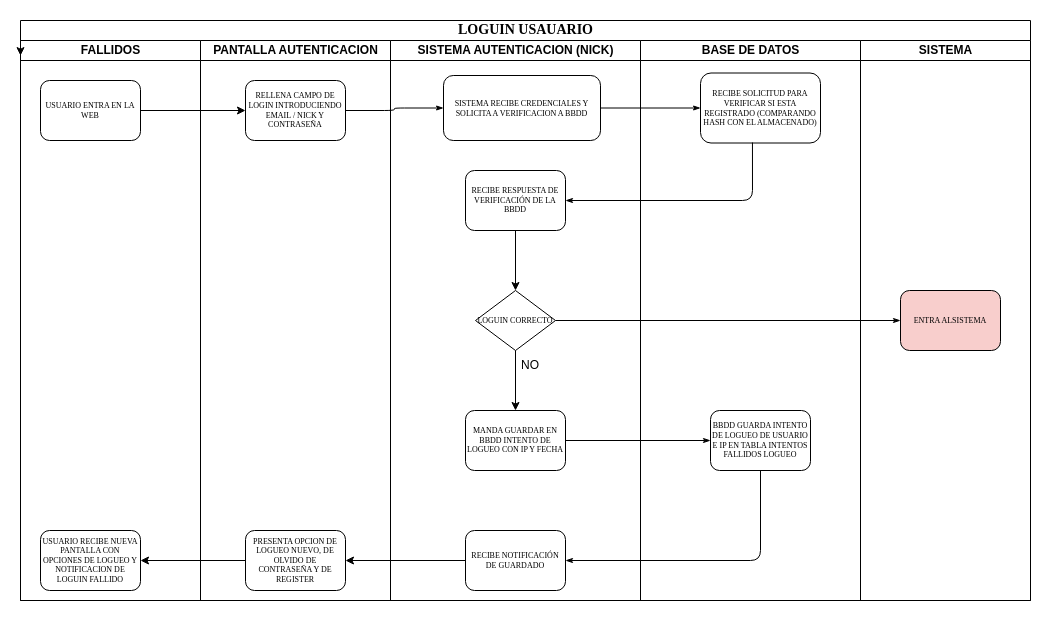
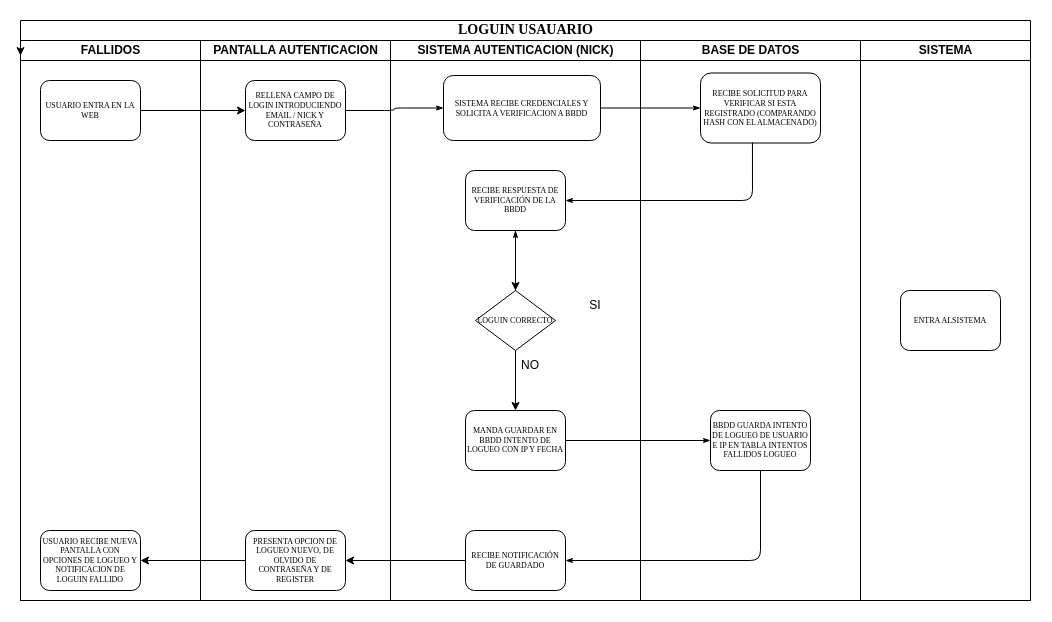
  <mxCell id="0" />
  <mxCell id="1" parent="0" />
  <mxCell id="2" value="&lt;font style=&quot;font-size: 14px;&quot;&gt;LOGUIN USAUARIO&lt;/font&gt;" style="swimlane;html=1;childLayout=stackLayout;startSize=20;rounded=0;shadow=0;labelBackgroundColor=none;strokeWidth=1;fontFamily=Verdana;fontSize=8;align=center;" parent="1" vertex="1"><mxGeometry x="20" y="20" width="1010" height="580" as="geometry" /></mxCell>
  <mxCell id="3" value="FALLIDOS" style="swimlane;html=1;startSize=20;" parent="2" vertex="1"><mxGeometry y="20" width="180" height="560" as="geometry" /></mxCell>
  <mxCell id="4" value="USUARIO ENTRA EN LA WEB" style="rounded=1;whiteSpace=wrap;html=1;shadow=0;labelBackgroundColor=none;strokeWidth=1;fontFamily=Verdana;fontSize=8;align=center;" parent="3" vertex="1"><mxGeometry x="20" y="40" width="100" height="60" as="geometry" /></mxCell>
  <mxCell id="5" value="USUARIO RECIBE NUEVA PANTALLA CON OPCIONES DE LOGUEO Y NOTIFICACION DE LOGUIN FALLIDO" style="rounded=1;whiteSpace=wrap;html=1;shadow=0;labelBackgroundColor=none;strokeWidth=1;fontFamily=Verdana;fontSize=8;align=center;" parent="3" vertex="1"><mxGeometry x="20" y="490" width="100" height="60" as="geometry" /></mxCell>
  <mxCell id="6" style="edgeStyle=orthogonalEdgeStyle;rounded=1;html=1;labelBackgroundColor=none;startArrow=none;startFill=0;startSize=5;endArrow=classicThin;endFill=1;endSize=5;jettySize=auto;orthogonalLoop=1;strokeWidth=1;fontFamily=Verdana;fontSize=8" parent="2" source="9" target="12" edge="1"><mxGeometry relative="1" as="geometry" /></mxCell>
- <mxCell id="7" style="edgeStyle=orthogonalEdgeStyle;rounded=1;html=1;labelBackgroundColor=none;startArrow=none;startFill=0;startSize=5;endArrow=classicThin;endFill=1;endSize=5;jettySize=auto;orthogonalLoop=1;strokeWidth=1;fontFamily=Verdana;fontSize=8" parent="2" source="13" target="24" edge="1"><mxGeometry relative="1" as="geometry" /></mxCell>
+ <mxCell id="7" style="edgeStyle=orthogonalEdgeStyle;rounded=1;html=1;labelBackgroundColor=none;startArrow=none;startFill=0;startSize=5;endArrow=classicThin;endFill=1;endSize=5;jettySize=auto;orthogonalLoop=1;strokeWidth=1;fontFamily=Verdana;fontSize=8;" parent="2" source="13" target="14" edge="1"><mxGeometry relative="1" as="geometry" /></mxCell>
  <mxCell id="8" value="PANTALLA AUTENTICACION" style="swimlane;html=1;startSize=20;" parent="2" vertex="1"><mxGeometry x="180" y="20" width="190" height="560" as="geometry" /></mxCell>
  <mxCell id="9" value="RELLENA CAMPO DE LOGIN INTRODUCIENDO EMAIL / NICK Y CONTRASEÑA" style="rounded=1;whiteSpace=wrap;html=1;shadow=0;labelBackgroundColor=none;strokeWidth=1;fontFamily=Verdana;fontSize=8;align=center;" parent="8" vertex="1"><mxGeometry x="45" y="40" width="100" height="60" as="geometry" /></mxCell>
  <mxCell id="10" value="PRESENTA OPCION DE LOGUEO NUEVO, DE OLVIDO DE CONTRASEÑA Y DE REGISTER" style="rounded=1;whiteSpace=wrap;html=1;shadow=0;labelBackgroundColor=none;strokeWidth=1;fontFamily=Verdana;fontSize=8;align=center;" parent="8" vertex="1"><mxGeometry x="45" y="490" width="100" height="60" as="geometry" /></mxCell>
  <mxCell id="11" value="SISTEMA AUTENTICACION (NICK)" style="swimlane;html=1;startSize=20;" parent="2" vertex="1"><mxGeometry x="370" y="20" width="250" height="560" as="geometry" /></mxCell>
  <mxCell id="12" value="SISTEMA RECIBE CREDENCIALES Y SOLICITA A VERIFICACION A BBDD" style="rounded=1;whiteSpace=wrap;html=1;shadow=0;labelBackgroundColor=none;strokeWidth=1;fontFamily=Verdana;fontSize=8;align=center;" parent="11" vertex="1"><mxGeometry x="53" y="35" width="157" height="65" as="geometry" /></mxCell>
  <mxCell id="13" value="LOGUIN CORRECTO" style="rhombus;whiteSpace=wrap;html=1;rounded=0;shadow=0;labelBackgroundColor=none;strokeWidth=1;fontFamily=Verdana;fontSize=8;align=center;" parent="11" vertex="1"><mxGeometry x="85" y="250" width="80" height="60" as="geometry" /></mxCell>
  <mxCell id="14" value="RECIBE RESPUESTA DE VERIFICACIÓN DE LA BBDD" style="rounded=1;whiteSpace=wrap;html=1;shadow=0;labelBackgroundColor=none;strokeWidth=1;fontFamily=Verdana;fontSize=8;align=center;" parent="11" vertex="1"><mxGeometry x="75" y="130" width="100" height="60" as="geometry" /></mxCell>
+ <mxCell id="15" value="SI" style="text;html=1;align=center;verticalAlign=middle;whiteSpace=wrap;rounded=0;" parent="11" vertex="1"><mxGeometry x="175" y="250" width="60" height="30" as="geometry" /></mxCell>
  <mxCell id="16" value="MANDA GUARDAR EN BBDD INTENTO DE LOGUEO CON IP Y FECHA" style="rounded=1;whiteSpace=wrap;html=1;shadow=0;labelBackgroundColor=none;strokeWidth=1;fontFamily=Verdana;fontSize=8;align=center;" parent="11" vertex="1"><mxGeometry x="75" y="370" width="100" height="60" as="geometry" /></mxCell>
  <mxCell id="17" value="" style="endArrow=classic;html=1;rounded=0;entryX=0.5;entryY=0;entryDx=0;entryDy=0;exitX=0.5;exitY=1;exitDx=0;exitDy=0;" parent="11" source="13" target="16" edge="1"><mxGeometry width="50" height="50" relative="1" as="geometry"><mxPoint x="80" y="310" as="sourcePoint" /><mxPoint x="130" y="260" as="targetPoint" /></mxGeometry></mxCell>
  <mxCell id="18" value="NO" style="text;html=1;align=center;verticalAlign=middle;whiteSpace=wrap;rounded=0;" parent="11" vertex="1"><mxGeometry x="110" y="310" width="60" height="30" as="geometry" /></mxCell>
  <mxCell id="19" value="RECIBE NOTIFICACIÓN DE GUARDADO" style="rounded=1;whiteSpace=wrap;html=1;shadow=0;labelBackgroundColor=none;strokeWidth=1;fontFamily=Verdana;fontSize=8;align=center;" parent="11" vertex="1"><mxGeometry x="75" y="490" width="100" height="60" as="geometry" /></mxCell>
  <mxCell id="20" value="BASE DE DATOS" style="swimlane;html=1;startSize=20;" parent="2" vertex="1"><mxGeometry x="620" y="20" width="220" height="560" as="geometry" /></mxCell>
  <mxCell id="21" value="RECIBE SOLICITUD PARA VERIFICAR SI ESTA REGISTRADO (COMPARANDO HASH CON EL ALMACENADO)" style="rounded=1;whiteSpace=wrap;html=1;shadow=0;labelBackgroundColor=none;strokeWidth=1;fontFamily=Verdana;fontSize=8;align=center;" parent="20" vertex="1"><mxGeometry x="60" y="32.5" width="120" height="70" as="geometry" /></mxCell>
  <mxCell id="22" value="BBDD GUARDA INTENTO DE LOGUEO DE USUARIO E IP EN TABLA INTENTOS FALLIDOS LOGUEO" style="rounded=1;whiteSpace=wrap;html=1;shadow=0;labelBackgroundColor=none;strokeWidth=1;fontFamily=Verdana;fontSize=8;align=center;" parent="20" vertex="1"><mxGeometry x="70" y="370" width="100" height="60" as="geometry" /></mxCell>
  <mxCell id="23" value="SISTEMA" style="swimlane;html=1;startSize=20;" parent="2" vertex="1"><mxGeometry x="840" y="20" width="170" height="560" as="geometry" /></mxCell>
- <mxCell id="24" value="ENTRA ALSISTEMA" style="rounded=1;whiteSpace=wrap;html=1;shadow=0;labelBackgroundColor=none;strokeWidth=1;fontFamily=Verdana;fontSize=8;align=center;fillColor=#f8cecc;" parent="23" vertex="1"><mxGeometry x="40" y="250" width="100" height="60" as="geometry" /></mxCell>
+ <mxCell id="24" value="ENTRA ALSISTEMA" style="rounded=1;whiteSpace=wrap;html=1;shadow=0;labelBackgroundColor=none;strokeWidth=1;fontFamily=Verdana;fontSize=8;align=center;" parent="23" vertex="1"><mxGeometry x="40" y="250" width="100" height="60" as="geometry" /></mxCell>
  <mxCell id="25" style="edgeStyle=orthogonalEdgeStyle;rounded=1;html=1;labelBackgroundColor=none;startArrow=none;startFill=0;startSize=5;endArrow=classicThin;endFill=1;endSize=5;jettySize=auto;orthogonalLoop=1;strokeWidth=1;fontFamily=Verdana;fontSize=8;entryX=0;entryY=0.5;entryDx=0;entryDy=0;" parent="2" source="12" target="21" edge="1"><mxGeometry relative="1" as="geometry" /></mxCell>
  <mxCell id="26" value="" style="edgeStyle=orthogonalEdgeStyle;rounded=0;orthogonalLoop=1;jettySize=auto;html=1;" parent="2" source="4" target="9" edge="1"><mxGeometry relative="1" as="geometry" /></mxCell>
  <mxCell id="27" style="edgeStyle=orthogonalEdgeStyle;rounded=1;html=1;labelBackgroundColor=none;startArrow=none;startFill=0;startSize=5;endArrow=classicThin;endFill=1;endSize=5;jettySize=auto;orthogonalLoop=1;strokeColor=#000000;strokeWidth=1;fontFamily=Verdana;fontSize=8;fontColor=#000000;exitX=0.433;exitY=0.993;exitDx=0;exitDy=0;exitPerimeter=0;entryX=1;entryY=0.5;entryDx=0;entryDy=0;" parent="2" source="21" target="14" edge="1"><mxGeometry relative="1" as="geometry"><mxPoint x="825" y="180" as="sourcePoint" /><mxPoint x="635" y="290" as="targetPoint" /></mxGeometry></mxCell>
  <mxCell id="28" style="edgeStyle=orthogonalEdgeStyle;rounded=1;html=1;labelBackgroundColor=none;startArrow=none;startFill=0;startSize=5;endArrow=classicThin;endFill=1;endSize=5;jettySize=auto;orthogonalLoop=1;strokeWidth=1;fontFamily=Verdana;fontSize=8" parent="2" source="16" target="22" edge="1"><mxGeometry relative="1" as="geometry" /></mxCell>
  <mxCell id="29" style="edgeStyle=orthogonalEdgeStyle;rounded=1;html=1;labelBackgroundColor=none;startArrow=none;startFill=0;startSize=5;endArrow=classicThin;endFill=1;endSize=5;jettySize=auto;orthogonalLoop=1;strokeWidth=1;fontFamily=Verdana;fontSize=8;entryX=1;entryY=0.5;entryDx=0;entryDy=0;" parent="2" source="22" target="19" edge="1"><mxGeometry relative="1" as="geometry"><Array as="points"><mxPoint x="740" y="540" /></Array></mxGeometry></mxCell>
  <mxCell id="30" style="edgeStyle=orthogonalEdgeStyle;rounded=0;orthogonalLoop=1;jettySize=auto;html=1;exitX=0;exitY=0;exitDx=0;exitDy=0;entryX=0;entryY=0.027;entryDx=0;entryDy=0;entryPerimeter=0;" parent="2" source="3" target="3" edge="1"><mxGeometry relative="1" as="geometry" /></mxCell>
  <mxCell id="31" style="edgeStyle=orthogonalEdgeStyle;rounded=0;orthogonalLoop=1;jettySize=auto;html=1;entryX=1;entryY=0.5;entryDx=0;entryDy=0;" parent="2" source="19" target="10" edge="1"><mxGeometry relative="1" as="geometry" /></mxCell>
  <mxCell id="32" value="" style="edgeStyle=orthogonalEdgeStyle;rounded=0;orthogonalLoop=1;jettySize=auto;html=1;" parent="2" source="10" target="5" edge="1"><mxGeometry relative="1" as="geometry" /></mxCell>
  <mxCell id="33" value="" style="endArrow=classic;html=1;rounded=0;exitX=0.5;exitY=1;exitDx=0;exitDy=0;" parent="1" source="14" edge="1"><mxGeometry width="50" height="50" relative="1" as="geometry"><mxPoint x="470" y="370" as="sourcePoint" /><mxPoint x="515" y="290" as="targetPoint" /></mxGeometry></mxCell>
